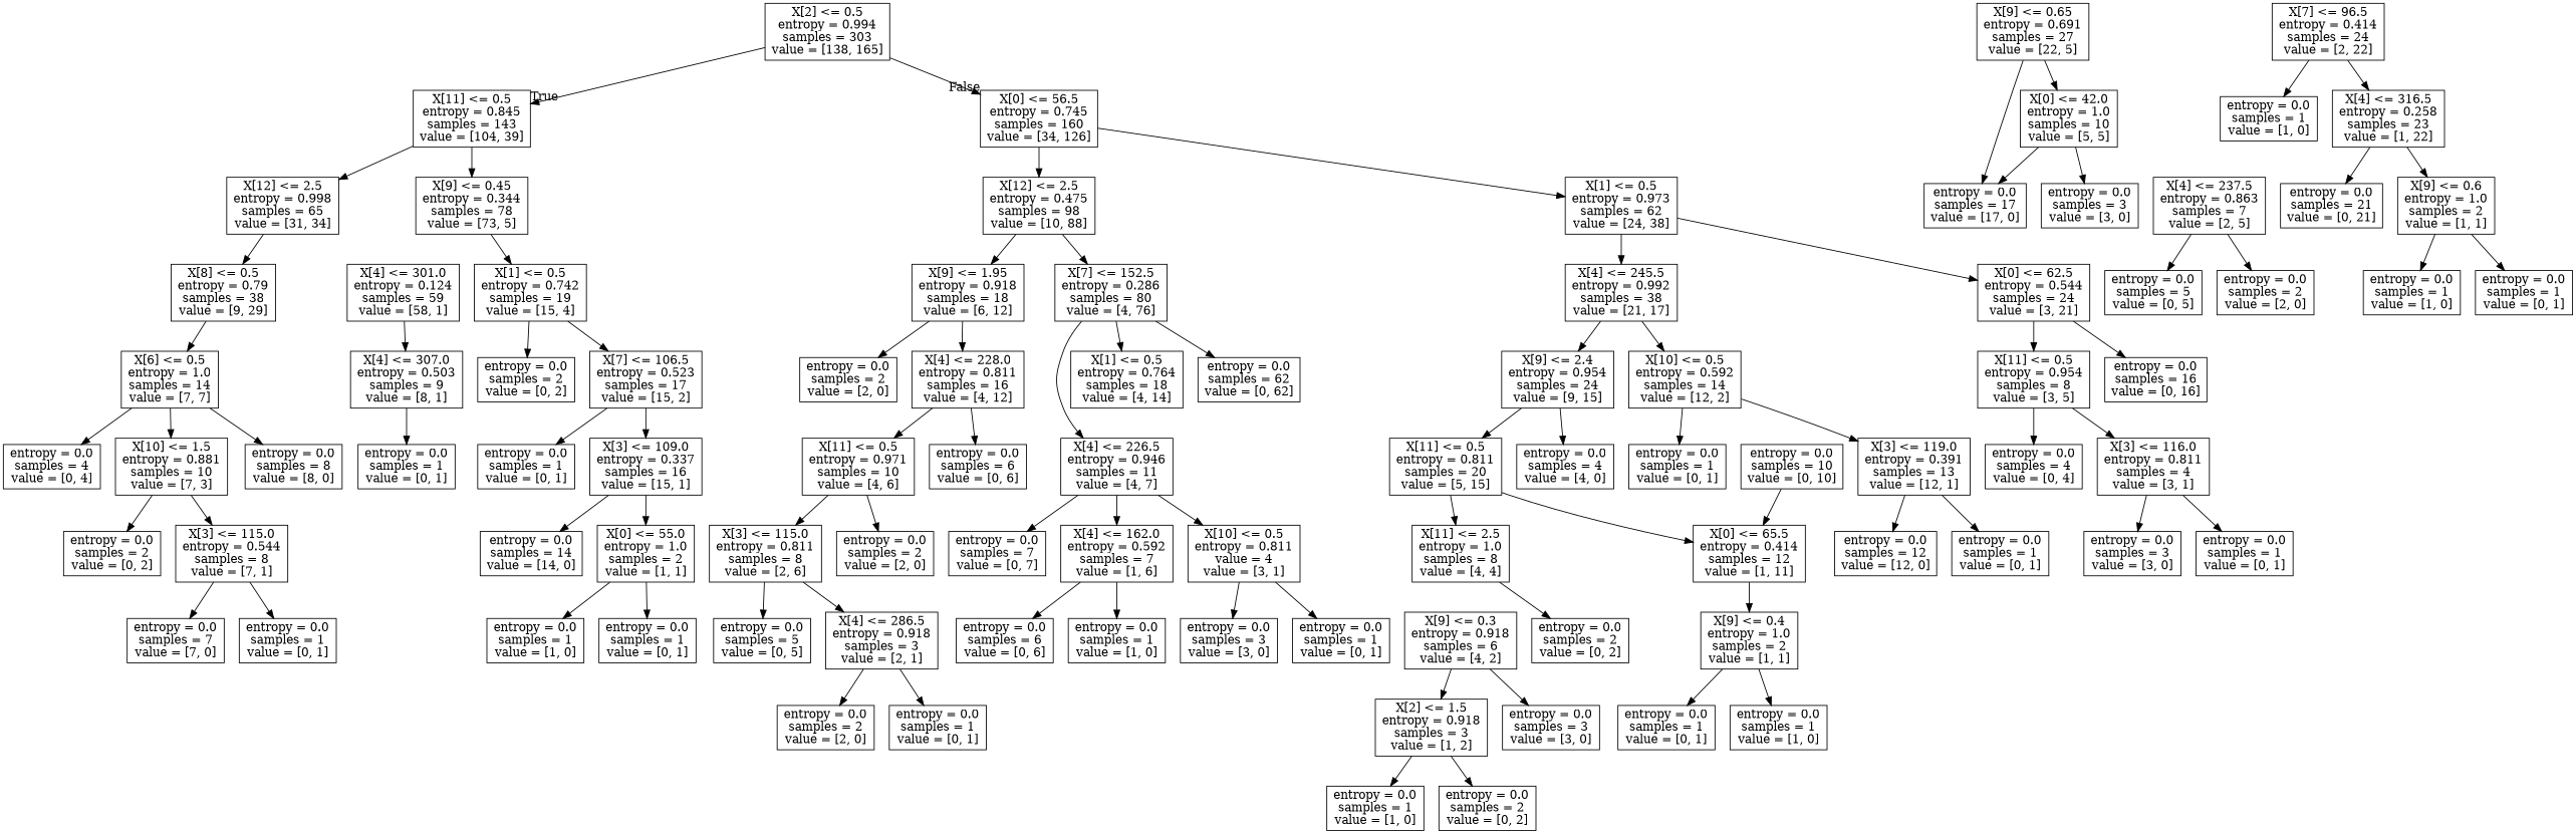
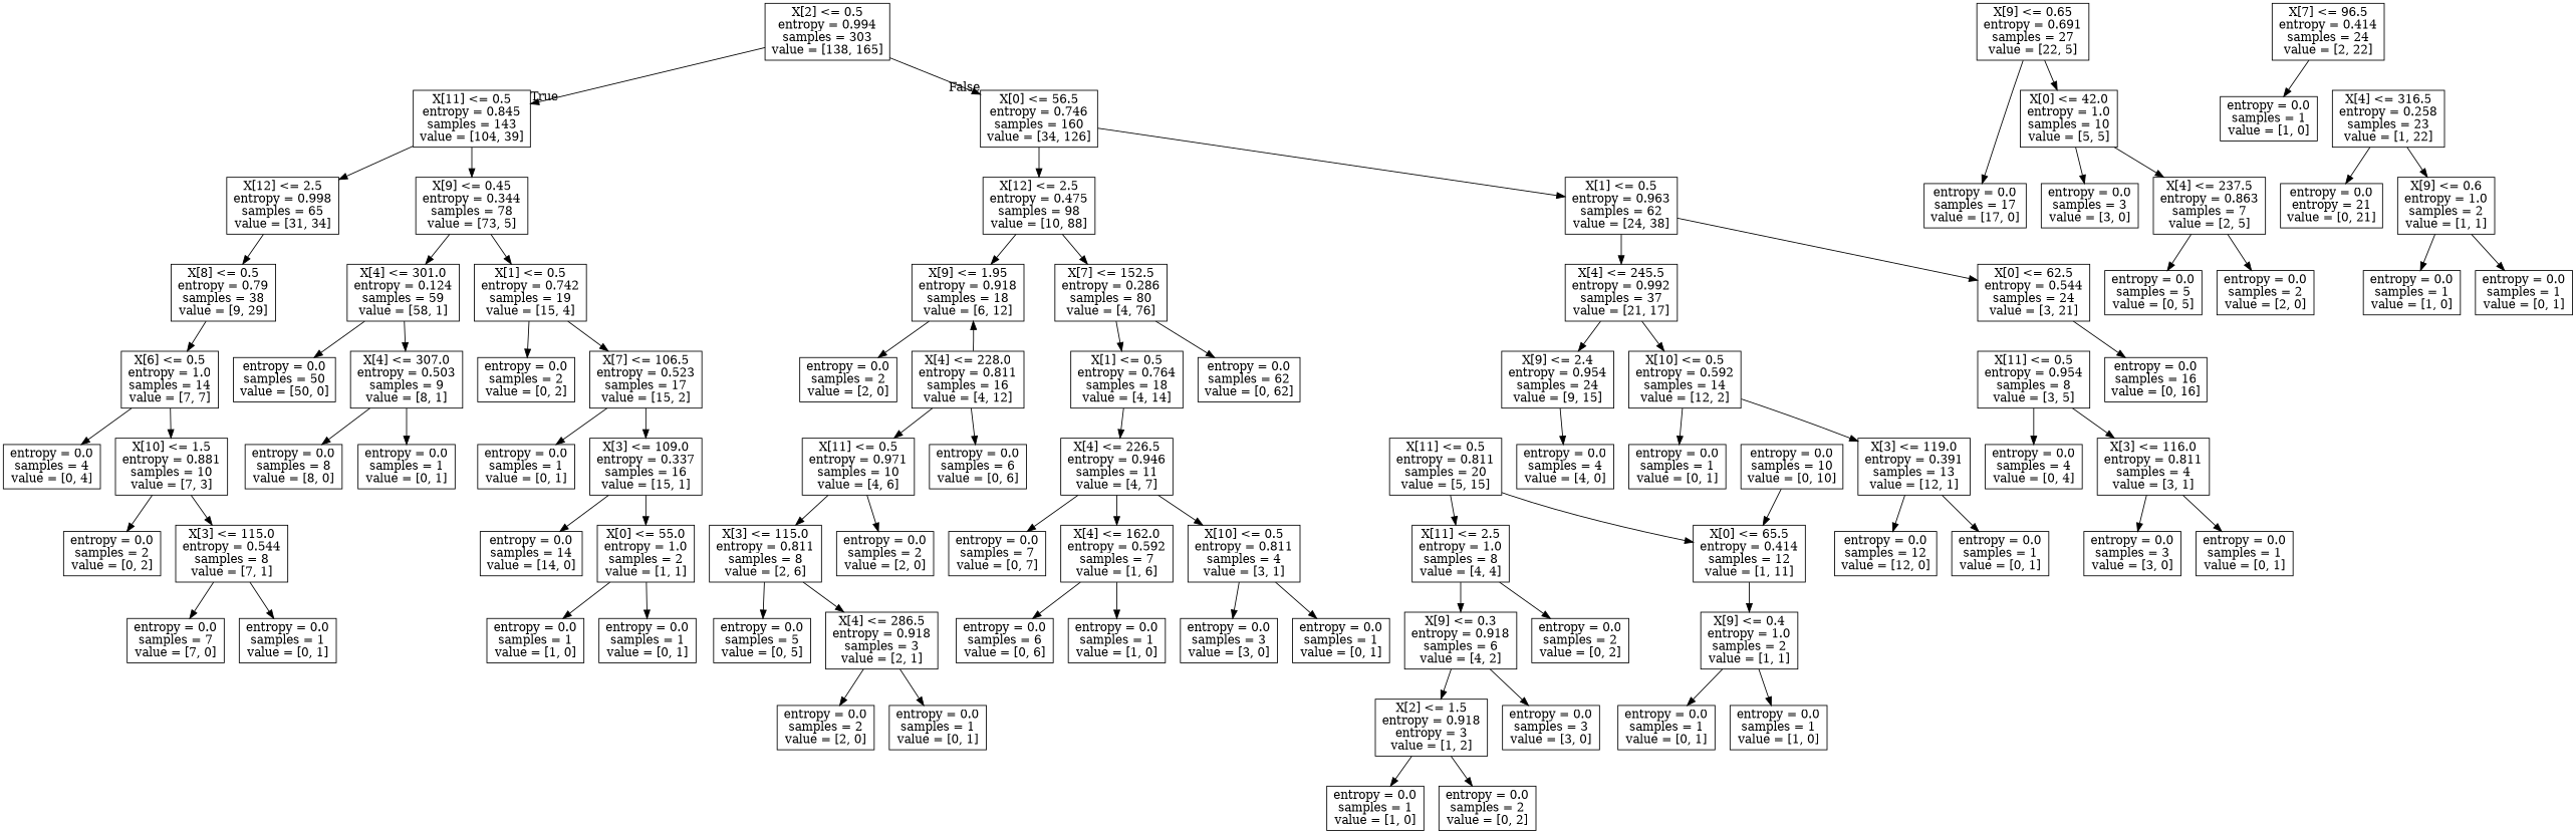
  digraph {
    node [shape=box]
    n1 [label="X[2] <= 0.5\nentropy = 0.994\nsamples = 303\nvalue = [138, 165]"]
    n2 [label="X[11] <= 0.5\nentropy = 0.845\nsamples = 143\nvalue = [104, 39]"]
-   n3 [label="X[0] <= 56.5\nentropy = 0.745\nsamples = 160\nvalue = [34, 126]"]
+   n3 [label="X[0] <= 56.5\nentropy = 0.746\nsamples = 160\nvalue = [34, 126]"]
    n4 [label="X[12] <= 2.5\nentropy = 0.998\nsamples = 65\nvalue = [31, 34]"]
    n5 [label="X[9] <= 0.45\nentropy = 0.344\nsamples = 78\nvalue = [73, 5]"]
    n6 [label="X[12] <= 2.5\nentropy = 0.475\nsamples = 98\nvalue = [10, 88]"]
-   n7 [label="X[1] <= 0.5\nentropy = 0.973\nsamples = 62\nvalue = [24, 38]"]
+   n7 [label="X[1] <= 0.5\nentropy = 0.963\nsamples = 62\nvalue = [24, 38]"]
    n8 [label="X[8] <= 0.5\nentropy = 0.79\nsamples = 38\nvalue = [9, 29]"]
    n9 [label="X[1] <= 0.5\nentropy = 0.742\nsamples = 19\nvalue = [15, 4]"]
    n10 [label="X[4] <= 301.0\nentropy = 0.124\nsamples = 59\nvalue = [58, 1]"]
    n11 [label="X[6] <= 0.5\nentropy = 1.0\nsamples = 14\nvalue = [7, 7]"]
    n12 [label="X[9] <= 0.65\nentropy = 0.691\nsamples = 27\nvalue = [22, 5]"]
    n13 [label="X[0] <= 42.0\nentropy = 1.0\nsamples = 10\nvalue = [5, 5]"]
    n14 [label="entropy = 0.0\nsamples = 17\nvalue = [17, 0]"]
    n15 [label="X[7] <= 96.5\nentropy = 0.414\nsamples = 24\nvalue = [2, 22]"]
    n16 [label="entropy = 0.0\nsamples = 1\nvalue = [1, 0]"]
    n17 [label="X[4] <= 316.5\nentropy = 0.258\nsamples = 23\nvalue = [1, 22]"]
    n18 [label="entropy = 0.0\nsamples = 4\nvalue = [0, 4]"]
    n19 [label="X[10] <= 1.5\nentropy = 0.881\nsamples = 10\nvalue = [7, 3]"]
-   n20 [label="entropy = 0.0\nsamples = 21\nvalue = [0, 21]"]
+   n20 [label="entropy = 0.0\nentropy = 21\nvalue = [0, 21]"]
    n21 [label="X[9] <= 0.6\nentropy = 1.0\nsamples = 2\nvalue = [1, 1]"]
    n22 [label="entropy = 0.0\nsamples = 1\nvalue = [1, 0]"]
    n23 [label="entropy = 0.0\nsamples = 1\nvalue = [0, 1]"]
    n24 [label="X[3] <= 115.0\nentropy = 0.544\nsamples = 8\nvalue = [7, 1]"]
    n25 [label="entropy = 0.0\nsamples = 2\nvalue = [0, 2]"]
    n26 [label="entropy = 0.0\nsamples = 1\nvalue = [0, 1]"]
    n27 [label="entropy = 0.0\nsamples = 7\nvalue = [7, 0]"]
    n28 [label="entropy = 0.0\nsamples = 3\nvalue = [3, 0]"]
    n29 [label="X[4] <= 237.5\nentropy = 0.863\nsamples = 7\nvalue = [2, 5]"]
    n30 [label="entropy = 0.0\nsamples = 5\nvalue = [0, 5]"]
    n31 [label="entropy = 0.0\nsamples = 2\nvalue = [2, 0]"]
    n32 [label="entropy = 0.0\nsamples = 2\nvalue = [0, 2]"]
    n33 [label="X[7] <= 106.5\nentropy = 0.523\nsamples = 17\nvalue = [15, 2]"]
+   n34 [label="entropy = 0.0\nsamples = 50\nvalue = [50, 0]"]
    n35 [label="X[4] <= 307.0\nentropy = 0.503\nsamples = 9\nvalue = [8, 1]"]
    n36 [label="entropy = 0.0\nsamples = 1\nvalue = [0, 1]"]
    n37 [label="X[3] <= 109.0\nentropy = 0.337\nsamples = 16\nvalue = [15, 1]"]
    n38 [label="X[0] <= 55.0\nentropy = 1.0\nsamples = 2\nvalue = [1, 1]"]
    n39 [label="entropy = 0.0\nsamples = 14\nvalue = [14, 0]"]
    n40 [label="entropy = 0.0\nsamples = 1\nvalue = [0, 1]"]
    n41 [label="entropy = 0.0\nsamples = 1\nvalue = [1, 0]"]
    n42 [label="entropy = 0.0\nsamples = 1\nvalue = [0, 1]"]
    n43 [label="entropy = 0.0\nsamples = 8\nvalue = [8, 0]"]
    n44 [label="X[7] <= 152.5\nentropy = 0.286\nsamples = 80\nvalue = [4, 76]"]
    n45 [label="X[9] <= 1.95\nentropy = 0.918\nsamples = 18\nvalue = [6, 12]"]
    n46 [label="X[0] <= 62.5\nentropy = 0.544\nsamples = 24\nvalue = [3, 21]"]
-   n47 [label="X[4] <= 245.5\nentropy = 0.992\nsamples = 38\nvalue = [21, 17]"]
+   n47 [label="X[4] <= 245.5\nentropy = 0.992\nsamples = 37\nvalue = [21, 17]"]
    n48 [label="X[1] <= 0.5\nentropy = 0.764\nsamples = 18\nvalue = [4, 14]"]
    n49 [label="entropy = 0.0\nsamples = 62\nvalue = [0, 62]"]
    n50 [label="X[4] <= 228.0\nentropy = 0.811\nsamples = 16\nvalue = [4, 12]"]
    n51 [label="entropy = 0.0\nsamples = 2\nvalue = [2, 0]"]
    n52 [label="X[4] <= 226.5\nentropy = 0.946\nsamples = 11\nvalue = [4, 7]"]
    n53 [label="entropy = 0.0\nsamples = 7\nvalue = [0, 7]"]
    n54 [label="X[4] <= 162.0\nentropy = 0.592\nsamples = 7\nvalue = [1, 6]"]
-   n55 [label="X[10] <= 0.5\nentropy = 0.811\nvalue = 4\nvalue = [3, 1]"]
+   n55 [label="X[10] <= 0.5\nentropy = 0.811\nsamples = 4\nvalue = [3, 1]"]
    n56 [label="entropy = 0.0\nsamples = 1\nvalue = [1, 0]"]
    n57 [label="entropy = 0.0\nsamples = 6\nvalue = [0, 6]"]
    n58 [label="entropy = 0.0\nsamples = 1\nvalue = [0, 1]"]
    n59 [label="entropy = 0.0\nsamples = 3\nvalue = [3, 0]"]
    n60 [label="entropy = 0.0\nsamples = 6\nvalue = [0, 6]"]
    n61 [label="X[11] <= 0.5\nentropy = 0.971\nsamples = 10\nvalue = [4, 6]"]
    n62 [label="X[3] <= 115.0\nentropy = 0.811\nsamples = 8\nvalue = [2, 6]"]
    n63 [label="entropy = 0.0\nsamples = 2\nvalue = [2, 0]"]
    n64 [label="X[4] <= 286.5\nentropy = 0.918\nsamples = 3\nvalue = [2, 1]"]
    n65 [label="entropy = 0.0\nsamples = 5\nvalue = [0, 5]"]
    n66 [label="entropy = 0.0\nsamples = 2\nvalue = [2, 0]"]
    n67 [label="entropy = 0.0\nsamples = 1\nvalue = [0, 1]"]
    n68 [label="X[11] <= 0.5\nentropy = 0.954\nsamples = 8\nvalue = [3, 5]"]
    n69 [label="entropy = 0.0\nsamples = 16\nvalue = [0, 16]"]
    n70 [label="X[9] <= 2.4\nentropy = 0.954\nsamples = 24\nvalue = [9, 15]"]
    n71 [label="X[10] <= 0.5\nentropy = 0.592\nsamples = 14\nvalue = [12, 2]"]
    n72 [label="entropy = 0.0\nsamples = 4\nvalue = [0, 4]"]
    n73 [label="X[3] <= 116.0\nentropy = 0.811\nsamples = 4\nvalue = [3, 1]"]
    n74 [label="entropy = 0.0\nsamples = 1\nvalue = [0, 1]"]
    n75 [label="entropy = 0.0\nsamples = 3\nvalue = [3, 0]"]
    n76 [label="X[11] <= 0.5\nentropy = 0.811\nsamples = 20\nvalue = [5, 15]"]
    n77 [label="entropy = 0.0\nsamples = 4\nvalue = [4, 0]"]
    n78 [label="entropy = 0.0\nsamples = 1\nvalue = [0, 1]"]
    n79 [label="X[3] <= 119.0\nentropy = 0.391\nsamples = 13\nvalue = [12, 1]"]
    n80 [label="X[0] <= 65.5\nentropy = 0.414\nsamples = 12\nvalue = [1, 11]"]
    n81 [label="X[11] <= 2.5\nentropy = 1.0\nsamples = 8\nvalue = [4, 4]"]
    n82 [label="X[9] <= 0.4\nentropy = 1.0\nsamples = 2\nvalue = [1, 1]"]
    n83 [label="X[9] <= 0.3\nentropy = 0.918\nsamples = 6\nvalue = [4, 2]"]
    n84 [label="entropy = 0.0\nsamples = 2\nvalue = [0, 2]"]
    n85 [label="entropy = 0.0\nsamples = 10\nvalue = [0, 10]"]
    n86 [label="entropy = 0.0\nsamples = 1\nvalue = [0, 1]"]
    n87 [label="entropy = 0.0\nsamples = 1\nvalue = [1, 0]"]
-   n88 [label="X[2] <= 1.5\nentropy = 0.918\nsamples = 3\nvalue = [1, 2]"]
+   n88 [label="X[2] <= 1.5\nentropy = 0.918\nentropy = 3\nvalue = [1, 2]"]
    n89 [label="entropy = 0.0\nsamples = 3\nvalue = [3, 0]"]
    n90 [label="entropy = 0.0\nsamples = 1\nvalue = [1, 0]"]
    n91 [label="entropy = 0.0\nsamples = 2\nvalue = [0, 2]"]
    n92 [label="entropy = 0.0\nsamples = 1\nvalue = [0, 1]"]
    n93 [label="entropy = 0.0\nsamples = 12\nvalue = [12, 0]"]
    n1 -> n2 [headlabel=True labelangle=45 labeldistance=2.5]
    n1 -> n3 [headlabel=False labelangle=-45 labeldistance=2.5]
    n2 -> n4
    n2 -> n5
    n3 -> n6
    n3 -> n7
    n4 -> n8
    n5 -> n9
+   n5 -> n10
    n6 -> n44
    n6 -> n45
    n7 -> n46
    n7 -> n47
    n8 -> n11
    n9 -> n32
    n9 -> n33
+   n10 -> n34
    n10 -> n35
    n11 -> n18
    n11 -> n19
    n12 -> n13
    n12 -> n14
    n13 -> n28
-   n13 -> n14
+   n13 -> n29
    n15 -> n16
-   n15 -> n17
    n17 -> n20
    n17 -> n21
    n19 -> n24
    n19 -> n25
    n21 -> n22
    n21 -> n23
    n24 -> n26
    n24 -> n27
    n29 -> n30
    n29 -> n31
    n33 -> n36
    n33 -> n37
    n35 -> n42
-   n11 -> n43
+   n35 -> n43
    n37 -> n38
    n37 -> n39
    n38 -> n40
    n38 -> n41
    n44 -> n48
    n44 -> n49
-   n45 -> n50
+   n50 -> n45
    n45 -> n51
-   n46 -> n68
    n46 -> n69
    n47 -> n70
    n47 -> n71
-   n44 -> n52
+   n48 -> n52
    n50 -> n60
    n50 -> n61
    n52 -> n53
    n52 -> n54
    n52 -> n55
    n54 -> n56
    n54 -> n57
    n55 -> n58
    n55 -> n59
    n61 -> n62
    n61 -> n63
    n62 -> n64
    n62 -> n65
    n64 -> n66
    n64 -> n67
    n68 -> n72
    n68 -> n73
-   n70 -> n76
    n70 -> n77
    n71 -> n78
    n71 -> n79
    n73 -> n74
    n73 -> n75
    n76 -> n80
    n76 -> n81
    n79 -> n92
    n79 -> n93
    n80 -> n82
+   n81 -> n83
    n81 -> n84
    n82 -> n86
    n82 -> n87
    n83 -> n88
    n83 -> n89
    n85 -> n80
    n88 -> n90
    n88 -> n91
  }
